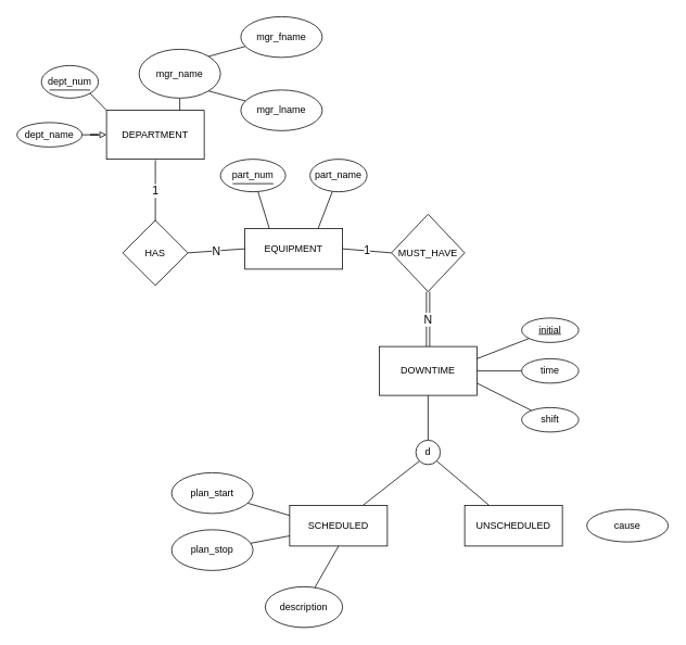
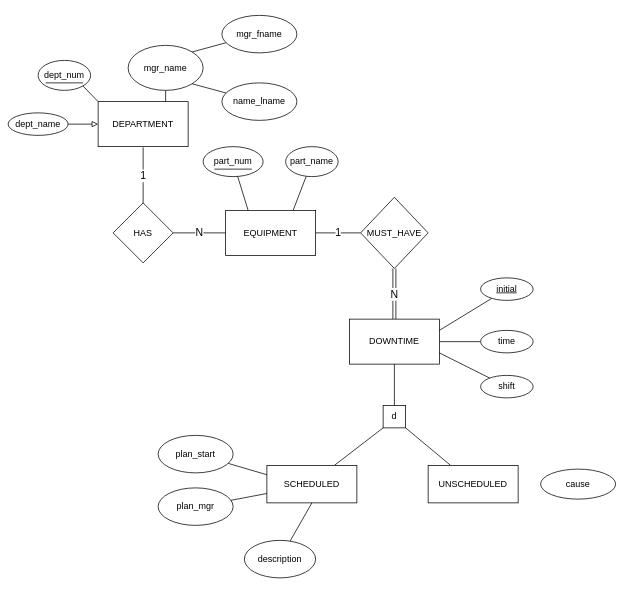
  <mxCell id="0" />
  <mxCell id="1" parent="0" />
  <mxCell id="2" value="&lt;font style=&quot;font-size: 14px&quot;&gt;1&lt;/font&gt;" style="edgeStyle=none;rounded=0;orthogonalLoop=1;jettySize=auto;html=1;entryX=0.5;entryY=0;entryDx=0;entryDy=0;endArrow=none;endFill=0;strokeColor=default;" parent="1" edge="1"><mxGeometry relative="1" as="geometry"><mxPoint x="190" y="196" as="sourcePoint" /><mxPoint x="190" y="271" as="targetPoint" /></mxGeometry></mxCell>
  <mxCell id="3" value="DEPARTMENT" style="rounded=0;whiteSpace=wrap;html=1;" parent="1" vertex="1"><mxGeometry x="130" y="135" width="120" height="60" as="geometry" /></mxCell>
  <mxCell id="4" style="edgeStyle=orthogonalEdgeStyle;rounded=0;orthogonalLoop=1;jettySize=auto;html=1;entryX=0;entryY=0.5;entryDx=0;entryDy=0;endArrow=block;endFill=0;strokeColor=default;" parent="1" source="5" target="3" edge="1"><mxGeometry relative="1" as="geometry" /></mxCell>
- <mxCell id="5" value="dept_name" style="ellipse;whiteSpace=wrap;html=1;" parent="1" vertex="1"><mxGeometry x="20" y="150" width="80" height="30" as="geometry" /></mxCell>
+ <mxCell id="5" value="dept_name" style="ellipse;whiteSpace=wrap;html=1;" parent="1" vertex="1"><mxGeometry x="10" y="150" width="80" height="30" as="geometry" /></mxCell>
  <mxCell id="6" value="&lt;font style=&quot;font-size: 14px&quot;&gt;N&lt;/font&gt;" style="rounded=0;orthogonalLoop=1;jettySize=auto;html=1;exitX=1;exitY=0.5;exitDx=0;exitDy=0;entryX=0;entryY=0.5;entryDx=0;entryDy=0;endArrow=none;endFill=0;" parent="1" source="7" target="8" edge="1"><mxGeometry relative="1" as="geometry" /></mxCell>
  <mxCell id="7" value="HAS" style="rhombus;whiteSpace=wrap;html=1;" parent="1" vertex="1"><mxGeometry x="150" y="270" width="80" height="80" as="geometry" /></mxCell>
- <mxCell id="8" value="EQUIPMENT" style="rounded=0;whiteSpace=wrap;html=1;" parent="1" vertex="1"><mxGeometry x="300" y="280" width="120" height="50" as="geometry" /></mxCell>
+ <mxCell id="8" value="EQUIPMENT" style="rounded=0;whiteSpace=wrap;html=1;" parent="1" vertex="1"><mxGeometry x="300" y="280" width="120" height="60" as="geometry" /></mxCell>
  <mxCell id="9" style="edgeStyle=none;rounded=0;orthogonalLoop=1;jettySize=auto;html=1;entryX=0.25;entryY=0;entryDx=0;entryDy=0;endArrow=none;endFill=0;strokeColor=default;" parent="1" source="10" target="8" edge="1"><mxGeometry relative="1" as="geometry" /></mxCell>
  <mxCell id="10" value="part_num" style="ellipse;whiteSpace=wrap;html=1;" parent="1" vertex="1"><mxGeometry x="270" y="195" width="80" height="40" as="geometry" /></mxCell>
  <mxCell id="11" style="edgeStyle=none;rounded=0;orthogonalLoop=1;jettySize=auto;html=1;entryX=0.75;entryY=0;entryDx=0;entryDy=0;endArrow=none;endFill=0;strokeColor=default;" parent="1" source="12" target="8" edge="1"><mxGeometry relative="1" as="geometry" /></mxCell>
  <mxCell id="12" value="part_name" style="ellipse;whiteSpace=wrap;html=1;" parent="1" vertex="1"><mxGeometry x="380" y="195" width="70" height="40" as="geometry" /></mxCell>
  <mxCell id="13" value="&lt;font style=&quot;font-size: 14px&quot;&gt;1&lt;/font&gt;" style="edgeStyle=none;rounded=0;orthogonalLoop=1;jettySize=auto;html=1;exitX=1;exitY=0.5;exitDx=0;exitDy=0;entryX=0;entryY=0.5;entryDx=0;entryDy=0;endArrow=none;endFill=0;strokeColor=default;" parent="1" source="8" target="15" edge="1"><mxGeometry relative="1" as="geometry"><mxPoint x="410" y="345" as="sourcePoint" /></mxGeometry></mxCell>
  <mxCell id="14" value="N" style="edgeStyle=none;rounded=0;orthogonalLoop=1;jettySize=auto;html=1;entryX=0.5;entryY=0;entryDx=0;entryDy=0;endArrow=none;endFill=0;strokeColor=default;exitX=0.5;exitY=1;exitDx=0;exitDy=0;shape=link;fontSize=14;" parent="1" source="15" target="18" edge="1"><mxGeometry relative="1" as="geometry" /></mxCell>
  <mxCell id="15" value="MUST_HAVE" style="rhombus;whiteSpace=wrap;html=1;" parent="1" vertex="1"><mxGeometry x="480" y="262.5" width="90" height="95" as="geometry" /></mxCell>
  <mxCell id="16" style="edgeStyle=none;rounded=0;orthogonalLoop=1;jettySize=auto;html=1;entryX=0.5;entryY=0;entryDx=0;entryDy=0;endArrow=none;endFill=0;strokeColor=default;" parent="1" source="18" target="19" edge="1"><mxGeometry relative="1" as="geometry" /></mxCell>
  <mxCell id="17" value="" style="edgeStyle=none;rounded=0;orthogonalLoop=1;jettySize=auto;html=1;endArrow=none;endFill=0;strokeColor=default;" parent="1" source="18" target="24" edge="1"><mxGeometry relative="1" as="geometry" /></mxCell>
  <mxCell id="18" value="DOWNTIME" style="rounded=0;whiteSpace=wrap;html=1;" parent="1" vertex="1"><mxGeometry x="465" y="425" width="120" height="60" as="geometry" /></mxCell>
- <mxCell id="19" value="d" style="ellipse;whiteSpace=wrap;html=1;aspect=fixed;" parent="1" vertex="1"><mxGeometry x="510" y="540" width="30" height="30" as="geometry" /></mxCell>
+ <mxCell id="19" value="d" style="whiteSpace=wrap;html=1;aspect=fixed;rounded=0;" parent="1" vertex="1"><mxGeometry x="510" y="540" width="30" height="30" as="geometry" /></mxCell>
  <mxCell id="20" style="edgeStyle=none;rounded=0;orthogonalLoop=1;jettySize=auto;html=1;exitX=0.75;exitY=0;exitDx=0;exitDy=0;entryX=0;entryY=1;entryDx=0;entryDy=0;endArrow=none;endFill=0;strokeColor=default;" parent="1" source="21" target="19" edge="1"><mxGeometry relative="1" as="geometry" /></mxCell>
  <mxCell id="21" value="SCHEDULED" style="rounded=0;whiteSpace=wrap;html=1;" parent="1" vertex="1"><mxGeometry x="355" y="620" width="120" height="50" as="geometry" /></mxCell>
  <mxCell id="22" style="edgeStyle=none;rounded=0;orthogonalLoop=1;jettySize=auto;html=1;exitX=0.25;exitY=0;exitDx=0;exitDy=0;entryX=1;entryY=1;entryDx=0;entryDy=0;endArrow=none;endFill=0;strokeColor=default;" parent="1" source="23" target="19" edge="1"><mxGeometry relative="1" as="geometry" /></mxCell>
  <mxCell id="23" value="UNSCHEDULED" style="rounded=0;whiteSpace=wrap;html=1;" parent="1" vertex="1"><mxGeometry x="570" y="620" width="120" height="50" as="geometry" /></mxCell>
  <mxCell id="24" value="time" style="ellipse;whiteSpace=wrap;html=1;rounded=0;" parent="1" vertex="1"><mxGeometry x="640" y="440" width="70" height="30" as="geometry" /></mxCell>
  <mxCell id="25" style="edgeStyle=none;rounded=0;orthogonalLoop=1;jettySize=auto;html=1;entryX=0;entryY=0.25;entryDx=0;entryDy=0;endArrow=none;endFill=0;strokeColor=default;" parent="1" source="26" target="21" edge="1"><mxGeometry relative="1" as="geometry" /></mxCell>
  <mxCell id="26" value="plan_start" style="ellipse;whiteSpace=wrap;html=1;" parent="1" vertex="1"><mxGeometry x="210" y="580" width="100" height="50" as="geometry" /></mxCell>
  <mxCell id="27" value="cause" style="ellipse;whiteSpace=wrap;html=1;" parent="1" vertex="1"><mxGeometry x="720" y="625" width="100" height="40" as="geometry" /></mxCell>
  <mxCell id="28" style="edgeStyle=none;rounded=0;orthogonalLoop=1;jettySize=auto;html=1;entryX=1;entryY=0.25;entryDx=0;entryDy=0;endArrow=none;endFill=0;" parent="1" source="29" target="18" edge="1"><mxGeometry relative="1" as="geometry" /></mxCell>
- <mxCell id="29" value="&lt;u&gt;initial&lt;/u&gt;" style="ellipse;whiteSpace=wrap;html=1;rounded=0;" parent="1" vertex="1"><mxGeometry x="640" y="390" width="70" height="30" as="geometry" /></mxCell>
+ <mxCell id="29" value="&lt;u&gt;initial&lt;/u&gt;" style="ellipse;whiteSpace=wrap;html=1;rounded=0;" parent="1" vertex="1"><mxGeometry x="640" y="370" width="70" height="30" as="geometry" /></mxCell>
  <mxCell id="30" style="edgeStyle=none;rounded=0;orthogonalLoop=1;jettySize=auto;html=1;entryX=1;entryY=0.75;entryDx=0;entryDy=0;endArrow=none;endFill=0;" parent="1" source="31" target="18" edge="1"><mxGeometry relative="1" as="geometry" /></mxCell>
  <mxCell id="31" value="shift" style="ellipse;whiteSpace=wrap;html=1;rounded=0;" parent="1" vertex="1"><mxGeometry x="640" y="500" width="70" height="30" as="geometry" /></mxCell>
  <mxCell id="32" style="edgeStyle=none;rounded=0;orthogonalLoop=1;jettySize=auto;html=1;entryX=0;entryY=0.75;entryDx=0;entryDy=0;endArrow=none;endFill=0;" parent="1" source="33" target="21" edge="1"><mxGeometry relative="1" as="geometry" /></mxCell>
- <mxCell id="33" value="plan_stop" style="ellipse;whiteSpace=wrap;html=1;" parent="1" vertex="1"><mxGeometry x="210" y="650" width="100" height="50" as="geometry" /></mxCell>
+ <mxCell id="33" value="plan_mgr" style="ellipse;whiteSpace=wrap;html=1;" parent="1" vertex="1"><mxGeometry x="210" y="650" width="100" height="50" as="geometry" /></mxCell>
  <mxCell id="34" value="" style="endArrow=none;html=1;rounded=0;fillOpacity=100;anchorPointDirection=1;" parent="1" edge="1"><mxGeometry width="50" height="50" relative="1" as="geometry"><mxPoint x="285" y="225" as="sourcePoint" /><mxPoint x="335" y="225" as="targetPoint" /></mxGeometry></mxCell>
  <mxCell id="35" style="rounded=0;orthogonalLoop=1;jettySize=auto;html=1;exitX=1;exitY=1;exitDx=0;exitDy=0;entryX=0;entryY=0;entryDx=0;entryDy=0;endArrow=none;endFill=0;" parent="1" source="36" target="3" edge="1"><mxGeometry relative="1" as="geometry" /></mxCell>
  <mxCell id="36" value="dept_num" style="ellipse;whiteSpace=wrap;html=1;" parent="1" vertex="1"><mxGeometry x="50" y="80" width="70" height="40" as="geometry" /></mxCell>
  <mxCell id="37" value="" style="endArrow=none;html=1;rounded=0;fillOpacity=100;anchorPointDirection=1;" parent="1" edge="1"><mxGeometry width="50" height="50" relative="1" as="geometry"><mxPoint x="60" y="110" as="sourcePoint" /><mxPoint x="110" y="110" as="targetPoint" /><Array as="points"><mxPoint x="110" y="110" /></Array></mxGeometry></mxCell>
  <mxCell id="38" style="edgeStyle=none;rounded=0;orthogonalLoop=1;jettySize=auto;html=1;entryX=0.75;entryY=0;entryDx=0;entryDy=0;endArrow=none;endFill=0;" parent="1" source="39" target="3" edge="1"><mxGeometry relative="1" as="geometry" /></mxCell>
  <mxCell id="39" value="mgr_name" style="ellipse;whiteSpace=wrap;html=1;" parent="1" vertex="1"><mxGeometry x="170" y="60" width="100" height="60" as="geometry" /></mxCell>
  <mxCell id="40" style="edgeStyle=none;rounded=0;orthogonalLoop=1;jettySize=auto;html=1;entryX=1;entryY=0;entryDx=0;entryDy=0;endArrow=none;endFill=0;" parent="1" source="41" target="39" edge="1"><mxGeometry relative="1" as="geometry" /></mxCell>
  <mxCell id="41" value="mgr_fname" style="ellipse;whiteSpace=wrap;html=1;" parent="1" vertex="1"><mxGeometry x="295" y="20" width="100" height="50" as="geometry" /></mxCell>
  <mxCell id="42" style="edgeStyle=none;rounded=0;orthogonalLoop=1;jettySize=auto;html=1;entryX=1;entryY=1;entryDx=0;entryDy=0;endArrow=none;endFill=0;" parent="1" source="43" target="39" edge="1"><mxGeometry relative="1" as="geometry" /></mxCell>
- <mxCell id="43" value="mgr_lname" style="ellipse;whiteSpace=wrap;html=1;" parent="1" vertex="1"><mxGeometry x="295" y="110" width="100" height="50" as="geometry" /></mxCell>
+ <mxCell id="43" value="name_lname" style="ellipse;whiteSpace=wrap;html=1;" parent="1" vertex="1"><mxGeometry x="295" y="110" width="100" height="50" as="geometry" /></mxCell>
  <mxCell id="44" style="rounded=0;orthogonalLoop=1;jettySize=auto;html=1;entryX=0.5;entryY=1;entryDx=0;entryDy=0;endArrow=none;endFill=0;" edge="1" parent="1" source="45" target="21"><mxGeometry relative="1" as="geometry" /></mxCell>
  <mxCell id="45" value="description" style="ellipse;whiteSpace=wrap;html=1;" vertex="1" parent="1"><mxGeometry x="325" y="720" width="95" height="50" as="geometry" /></mxCell>
